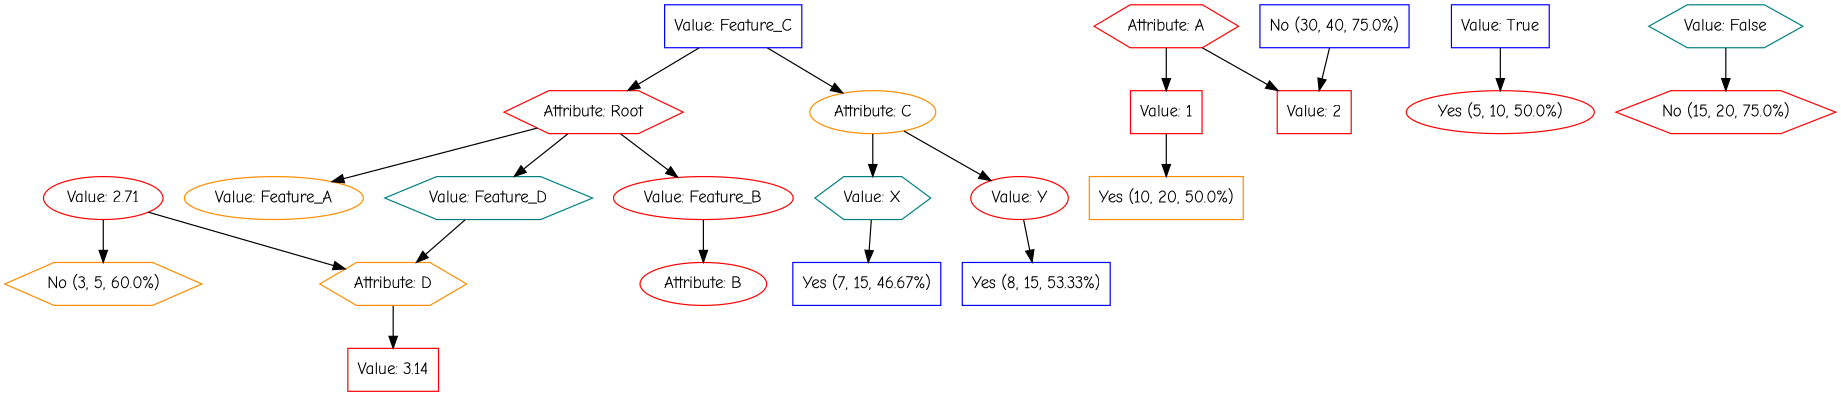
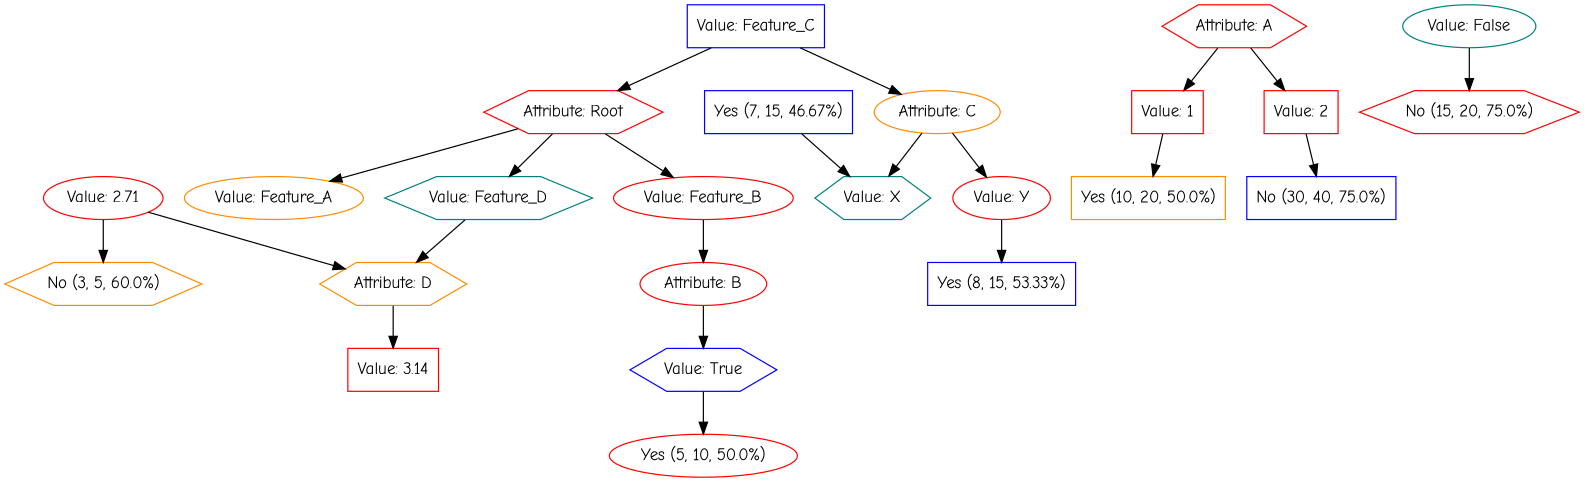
  digraph {
    fontname="Comic Neue"
    rankdir=TB
    node [color=red fillcolor=white fontname="Comic Neue" shape=hexagon style=filled]
    edge [fontname="Comic Neue"]
    n1 [label="Attribute: Root"]
    n2 [color=darkorange label="Value: Feature_A" shape=ellipse]
    n3 [label="Value: Feature_B" shape=ellipse]
    n4 [color=teal label="Value: Feature_D"]
    n5 [label="Attribute: B" shape=ellipse]
    n6 [color=blue label="Value: Feature_C" shape=box]
    n7 [color=darkorange label="Attribute: C" shape=ellipse]
    n8 [color=darkorange label="Attribute: D"]
    n9 [label="Attribute: A"]
    n10 [label="Value: 1" shape=box]
    n11 [label="Value: 2" shape=box]
    n12 [color=darkorange label="Yes (10, 20, 50.0%)" shape=box]
    n13 [color=blue label="No (30, 40, 75.0%)" shape=box]
-   n14 [color=blue label="Value: True" shape=box]
+   n14 [color=blue label="Value: True"]
    n15 [label="Yes (5, 10, 50.0%)" shape=ellipse]
-   n16 [color=teal label="Value: False"]
+   n16 [color=teal label="Value: False" shape=ellipse]
    n17 [label="No (15, 20, 75.0%)"]
    n18 [color=teal label="Value: X"]
    n19 [label="Value: Y" shape=ellipse]
    n20 [color=blue label="Yes (7, 15, 46.67%)" shape=box]
    n21 [color=blue label="Yes (8, 15, 53.33%)" shape=box]
    n22 [label="Value: 3.14" shape=box]
    n23 [label="Value: 2.71" shape=ellipse]
    n24 [color=darkorange label="No (3, 5, 60.0%)"]
    n1 -> n2
    n1 -> n3
    n1 -> n4
    n3 -> n5
    n4 -> n8
+   n5 -> n14
    n6 -> n1
    n6 -> n7
    n7 -> n18
    n7 -> n19
    n8 -> n22
    n9 -> n10
    n9 -> n11
    n10 -> n12
-   n13 -> n11
+   n11 -> n13
    n14 -> n15
    n16 -> n17
-   n18 -> n20
+   n20 -> n18
    n19 -> n21
    n23 -> n8
    n23 -> n24
  }
